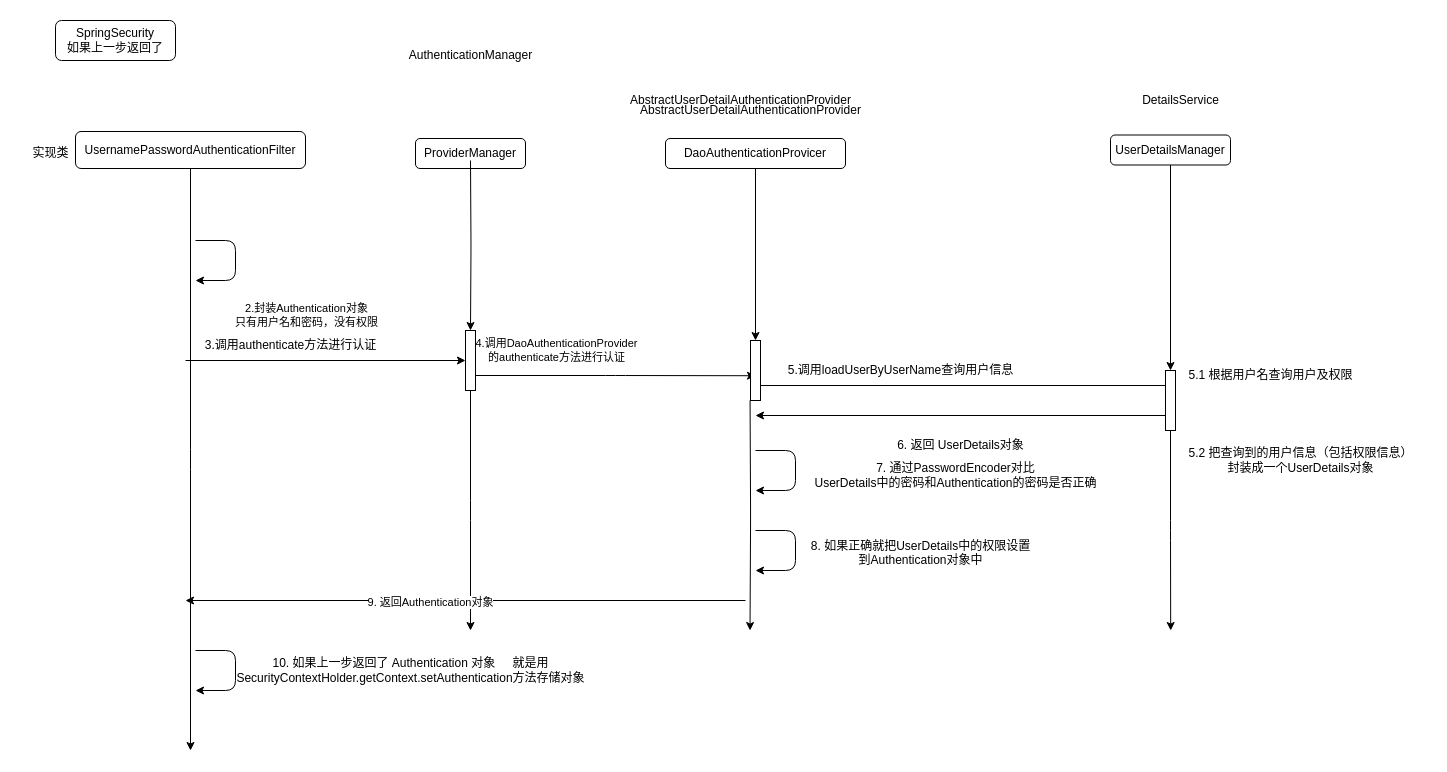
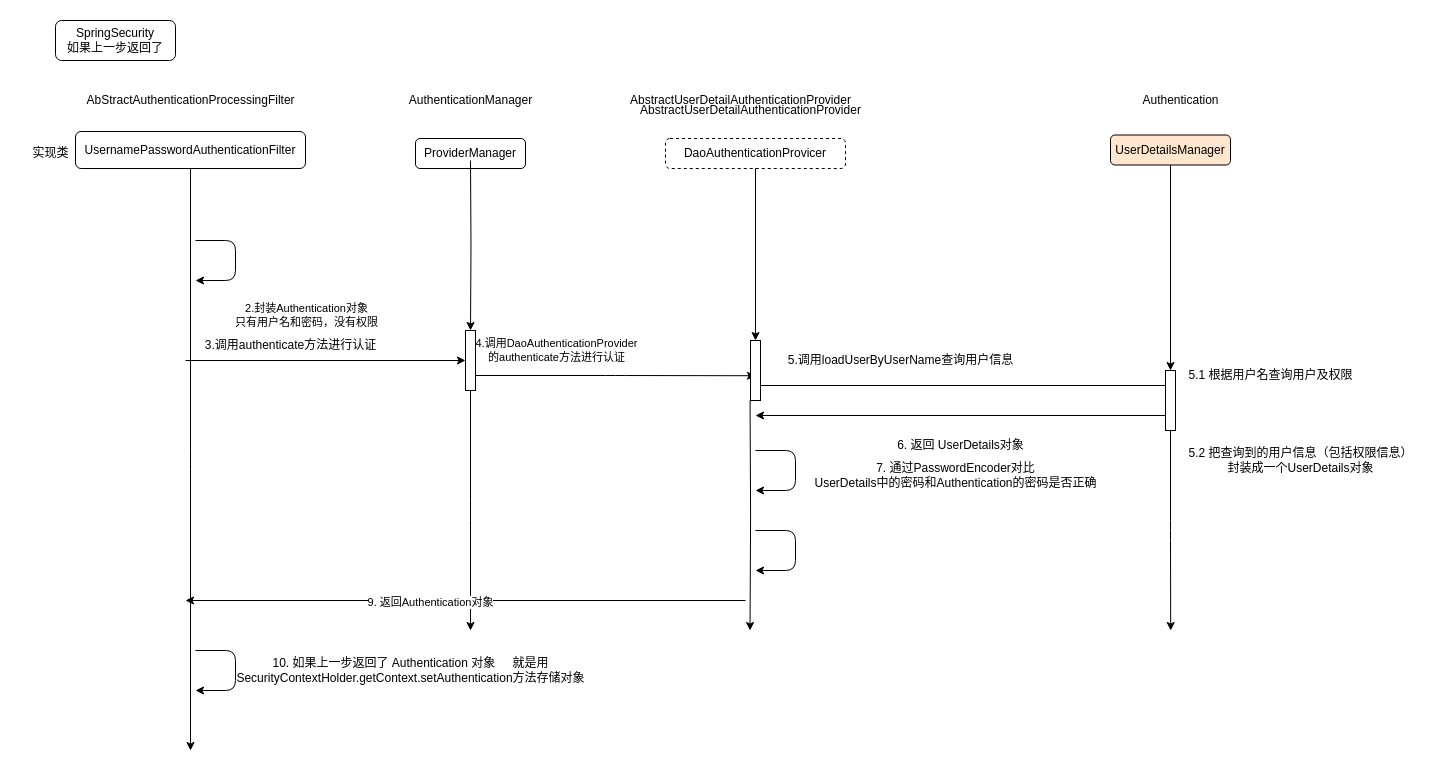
  <mxCell id="0" />
  <mxCell id="1" parent="0" />
  <mxCell id="2" value="SpringSecurity&lt;div&gt;如果上一步返回了&lt;/div&gt;" style="rounded=1;whiteSpace=wrap;html=1;fontSize=12;glass=0;strokeWidth=1;shadow=0;" parent="1" vertex="1"><mxGeometry x="55" y="20" width="120" height="40" as="geometry" /></mxCell>
+ <mxCell id="3" value="AbStractAuthenticationProcessingFilter" style="text;html=1;align=center;verticalAlign=middle;resizable=0;points=[];autosize=1;strokeColor=none;fillColor=none;rounded=1;" vertex="1" parent="1"><mxGeometry x="75" y="85" width="230" height="30" as="geometry" /></mxCell>
  <mxCell id="4" value="实现类" style="text;html=1;align=center;verticalAlign=middle;resizable=0;points=[];autosize=1;strokeColor=none;fillColor=none;rounded=1;" vertex="1" parent="1"><mxGeometry x="20" y="138" width="60" height="30" as="geometry" /></mxCell>
  <mxCell id="5" value="" style="edgeStyle=orthogonalEdgeStyle;rounded=1;orthogonalLoop=1;jettySize=auto;html=1;" edge="1" parent="1" source="7"><mxGeometry relative="1" as="geometry"><mxPoint x="190" y="750" as="targetPoint" /></mxGeometry></mxCell>
  <mxCell id="6" value="2.封装Authentication对象&lt;div&gt;只有用户名和密码，没有权限&lt;/div&gt;" style="edgeLabel;html=1;align=center;verticalAlign=middle;resizable=0;points=[];rounded=1;" vertex="1" connectable="0" parent="5"><mxGeometry x="-0.513" y="1" relative="1" as="geometry"><mxPoint x="114" y="4" as="offset" /></mxGeometry></mxCell>
  <mxCell id="7" value="UsernamePasswordAuthenticationFilter" style="whiteSpace=wrap;html=1;rounded=1;" vertex="1" parent="1"><mxGeometry x="75" y="131" width="230" height="37" as="geometry" /></mxCell>
- <mxCell id="8" value="AuthenticationManager" style="text;html=1;align=center;verticalAlign=middle;resizable=0;points=[];autosize=1;strokeColor=none;fillColor=none;rounded=1;" vertex="1" parent="1"><mxGeometry x="395" y="40" width="150" height="30" as="geometry" /></mxCell>
+ <mxCell id="8" value="AuthenticationManager" style="text;html=1;align=center;verticalAlign=middle;resizable=0;points=[];autosize=1;strokeColor=none;fillColor=none;rounded=1;" vertex="1" parent="1"><mxGeometry x="395" y="85" width="150" height="30" as="geometry" /></mxCell>
  <mxCell id="9" style="edgeStyle=orthogonalEdgeStyle;rounded=1;orthogonalLoop=1;jettySize=auto;html=1;" edge="1" parent="1" source="16"><mxGeometry relative="1" as="geometry"><mxPoint x="470" y="630" as="targetPoint" /><mxPoint x="470" y="160" as="sourcePoint" /></mxGeometry></mxCell>
  <mxCell id="10" value="ProviderManager" style="whiteSpace=wrap;html=1;rounded=1;" vertex="1" parent="1"><mxGeometry x="415" y="138" width="110" height="30" as="geometry" /></mxCell>
  <mxCell id="11" value="" style="endArrow=classic;html=1;rounded=1;" edge="1" parent="1"><mxGeometry width="50" height="50" relative="1" as="geometry"><mxPoint x="195" y="240" as="sourcePoint" /><mxPoint x="195" y="280" as="targetPoint" /><Array as="points"><mxPoint x="235" y="240" /><mxPoint x="235" y="280" /></Array></mxGeometry></mxCell>
  <mxCell id="12" value="" style="endArrow=classic;html=1;rounded=1;entryX=0;entryY=0.5;entryDx=0;entryDy=0;" edge="1" parent="1" target="16"><mxGeometry width="50" height="50" relative="1" as="geometry"><mxPoint x="185" y="360" as="sourcePoint" /><mxPoint x="625.667" y="360" as="targetPoint" /></mxGeometry></mxCell>
  <mxCell id="13" value="" style="edgeStyle=orthogonalEdgeStyle;rounded=1;orthogonalLoop=1;jettySize=auto;html=1;" edge="1" parent="1" target="16"><mxGeometry relative="1" as="geometry"><mxPoint x="470" y="512.667" as="targetPoint" /><mxPoint x="470" y="160" as="sourcePoint" /></mxGeometry></mxCell>
  <mxCell id="14" value="4.调用DaoAuthenticationProvider&lt;div&gt;的authenticate方法进行认证&lt;/div&gt;" style="edgeLabel;html=1;align=center;verticalAlign=middle;resizable=0;points=[];rounded=1;" vertex="1" connectable="0" parent="13"><mxGeometry x="-0.438" y="1" relative="1" as="geometry"><mxPoint x="84" y="142" as="offset" /></mxGeometry></mxCell>
  <mxCell id="15" style="edgeStyle=orthogonalEdgeStyle;rounded=1;orthogonalLoop=1;jettySize=auto;html=1;exitX=1;exitY=0.75;exitDx=0;exitDy=0;" edge="1" parent="1" source="16"><mxGeometry relative="1" as="geometry"><mxPoint x="755" y="375.238" as="targetPoint" /></mxGeometry></mxCell>
  <mxCell id="16" value="" style="rounded=0;whiteSpace=wrap;html=1;" vertex="1" parent="1"><mxGeometry x="465" y="330" width="10" height="60" as="geometry" /></mxCell>
  <mxCell id="17" value="3.调用authenticate方法进行认证" style="text;html=1;align=center;verticalAlign=middle;resizable=0;points=[];autosize=1;strokeColor=none;fillColor=none;" vertex="1" parent="1"><mxGeometry x="195" y="330" width="190" height="30" as="geometry" /></mxCell>
  <mxCell id="18" value="AbstractUserDetailAuthenticationProvider" style="text;html=1;align=center;verticalAlign=middle;resizable=0;points=[];autosize=1;strokeColor=none;fillColor=none;" vertex="1" parent="1"><mxGeometry x="620" y="85" width="240" height="30" as="geometry" /></mxCell>
  <mxCell id="19" style="edgeStyle=orthogonalEdgeStyle;rounded=1;orthogonalLoop=1;jettySize=auto;html=1;" edge="1" parent="1"><mxGeometry relative="1" as="geometry"><mxPoint x="749.52" y="630" as="targetPoint" /><mxPoint x="749.568" y="400" as="sourcePoint" /></mxGeometry></mxCell>
- <mxCell id="20" value="DaoAuthenticationProvicer" style="whiteSpace=wrap;html=1;rounded=1;" vertex="1" parent="1"><mxGeometry x="665" y="138" width="180" height="30" as="geometry" /></mxCell>
+ <mxCell id="20" value="DaoAuthenticationProvicer" style="whiteSpace=wrap;html=1;rounded=1;dashed=1;" vertex="1" parent="1"><mxGeometry x="665" y="138" width="180" height="30" as="geometry" /></mxCell>
  <mxCell id="21" value="" style="edgeStyle=orthogonalEdgeStyle;rounded=1;orthogonalLoop=1;jettySize=auto;html=1;" edge="1" parent="1" source="20" target="23"><mxGeometry relative="1" as="geometry"><mxPoint x="755" y="690.635" as="targetPoint" /><mxPoint x="755" y="168" as="sourcePoint" /></mxGeometry></mxCell>
  <mxCell id="22" style="edgeStyle=orthogonalEdgeStyle;rounded=1;orthogonalLoop=1;jettySize=auto;html=1;exitX=1;exitY=0.75;exitDx=0;exitDy=0;" edge="1" parent="1" source="23"><mxGeometry relative="1" as="geometry"><mxPoint x="1175" y="385" as="targetPoint" /></mxGeometry></mxCell>
  <mxCell id="23" value="" style="rounded=0;whiteSpace=wrap;html=1;" vertex="1" parent="1"><mxGeometry x="750" y="340" width="10" height="60" as="geometry" /></mxCell>
- <mxCell id="24" value="5.调用loadUserByUserName查询用户信息" style="text;html=1;align=center;verticalAlign=middle;resizable=0;points=[];autosize=1;strokeColor=none;fillColor=none;" vertex="1" parent="1"><mxGeometry x="775" y="355" width="250" height="30" as="geometry" /></mxCell>
- <mxCell id="25" value="DetailsService" style="text;html=1;align=center;verticalAlign=middle;resizable=0;points=[];autosize=1;strokeColor=none;fillColor=none;" vertex="1" parent="1"><mxGeometry x="1130" y="85" width="100" height="30" as="geometry" /></mxCell>
+ <mxCell id="24" value="5.调用loadUserByUserName查询用户信息" style="text;html=1;align=center;verticalAlign=middle;resizable=0;points=[];autosize=1;strokeColor=none;fillColor=none;" vertex="1" parent="1"><mxGeometry x="775" y="345" width="250" height="30" as="geometry" /></mxCell>
+ <mxCell id="25" value="Authentication" style="text;html=1;align=center;verticalAlign=middle;resizable=0;points=[];autosize=1;strokeColor=none;fillColor=none;" vertex="1" parent="1"><mxGeometry x="1130" y="85" width="100" height="30" as="geometry" /></mxCell>
  <mxCell id="26" style="edgeStyle=orthogonalEdgeStyle;rounded=1;orthogonalLoop=1;jettySize=auto;html=1;exitX=0.5;exitY=1;exitDx=0;exitDy=0;" edge="1" parent="1" source="31"><mxGeometry relative="1" as="geometry"><mxPoint x="1170.19" y="630" as="targetPoint" /></mxGeometry></mxCell>
- <mxCell id="27" value="UserDetailsManager" style="whiteSpace=wrap;html=1;rounded=1;" vertex="1" parent="1"><mxGeometry x="1110" y="134.5" width="120" height="30" as="geometry" /></mxCell>
+ <mxCell id="27" value="UserDetailsManager" style="whiteSpace=wrap;html=1;rounded=1;fillColor=#ffe6cc;" vertex="1" parent="1"><mxGeometry x="1110" y="134.5" width="120" height="30" as="geometry" /></mxCell>
  <mxCell id="28" value="AbstractUserDetailAuthenticationProvider" style="text;html=1;align=center;verticalAlign=middle;resizable=0;points=[];autosize=1;strokeColor=none;fillColor=none;" vertex="1" parent="1"><mxGeometry x="630" y="95" width="240" height="30" as="geometry" /></mxCell>
  <mxCell id="29" value="" style="edgeStyle=orthogonalEdgeStyle;rounded=1;orthogonalLoop=1;jettySize=auto;html=1;exitX=0.5;exitY=1;exitDx=0;exitDy=0;" edge="1" parent="1" source="27" target="31"><mxGeometry relative="1" as="geometry"><mxPoint x="1170.19" y="630" as="targetPoint" /><mxPoint x="1170" y="165" as="sourcePoint" /></mxGeometry></mxCell>
  <mxCell id="30" style="edgeStyle=orthogonalEdgeStyle;rounded=1;orthogonalLoop=1;jettySize=auto;html=1;exitX=0;exitY=0.75;exitDx=0;exitDy=0;" edge="1" parent="1" source="31"><mxGeometry relative="1" as="geometry"><mxPoint x="755" y="415" as="targetPoint" /></mxGeometry></mxCell>
  <mxCell id="31" value="" style="rounded=0;whiteSpace=wrap;html=1;" vertex="1" parent="1"><mxGeometry x="1165" y="370" width="10" height="60" as="geometry" /></mxCell>
  <mxCell id="32" value="5.1 根据用户名查询用户及权限" style="text;html=1;align=center;verticalAlign=middle;resizable=0;points=[];autosize=1;strokeColor=none;fillColor=none;" vertex="1" parent="1"><mxGeometry x="1175" y="360" width="190" height="30" as="geometry" /></mxCell>
  <mxCell id="33" value="5.2 把查询到的用户信息（包括权限信息）&lt;div&gt;封装成一个UserDetails对象&lt;/div&gt;" style="text;html=1;align=center;verticalAlign=middle;resizable=0;points=[];autosize=1;strokeColor=none;fillColor=none;" vertex="1" parent="1"><mxGeometry x="1175" y="440" width="250" height="40" as="geometry" /></mxCell>
  <mxCell id="34" value="6. 返回 UserDetails对象" style="text;html=1;align=center;verticalAlign=middle;resizable=0;points=[];autosize=1;strokeColor=none;fillColor=none;" vertex="1" parent="1"><mxGeometry x="885" y="430" width="150" height="30" as="geometry" /></mxCell>
  <mxCell id="35" value="" style="endArrow=classic;html=1;rounded=1;" edge="1" parent="1"><mxGeometry width="50" height="50" relative="1" as="geometry"><mxPoint x="755" y="450" as="sourcePoint" /><mxPoint x="755" y="490" as="targetPoint" /><Array as="points"><mxPoint x="795" y="450" /><mxPoint x="795" y="490" /></Array></mxGeometry></mxCell>
  <mxCell id="36" value="7. 通过PasswordEncoder对比&lt;div&gt;UserDetails中的密码和Authentication的密码是否正确&lt;/div&gt;" style="text;html=1;align=center;verticalAlign=middle;resizable=0;points=[];autosize=1;strokeColor=none;fillColor=none;" vertex="1" parent="1"><mxGeometry x="800" y="455" width="310" height="40" as="geometry" /></mxCell>
  <mxCell id="37" value="" style="endArrow=classic;html=1;rounded=1;" edge="1" parent="1"><mxGeometry width="50" height="50" relative="1" as="geometry"><mxPoint x="755" y="530" as="sourcePoint" /><mxPoint x="755" y="570" as="targetPoint" /><Array as="points"><mxPoint x="795" y="530" /><mxPoint x="795" y="570" /></Array></mxGeometry></mxCell>
- <mxCell id="38" value="8. 如果正确就把UserDetails中的权限设置&lt;br&gt;到Authentication对象中&lt;div&gt;&lt;br&gt;&lt;/div&gt;" style="text;html=1;align=center;verticalAlign=middle;resizable=0;points=[];autosize=1;strokeColor=none;fillColor=none;" vertex="1" parent="1"><mxGeometry x="800" y="530" width="240" height="60" as="geometry" /></mxCell>
  <mxCell id="39" value="" style="endArrow=classic;html=1;rounded=1;" edge="1" parent="1"><mxGeometry width="50" height="50" relative="1" as="geometry"><mxPoint x="745" y="600" as="sourcePoint" /><mxPoint x="185" y="600" as="targetPoint" /></mxGeometry></mxCell>
  <mxCell id="40" value="9. 返回Authentication对象" style="edgeLabel;html=1;align=center;verticalAlign=middle;resizable=0;points=[];rounded=1;" vertex="1" connectable="0" parent="39"><mxGeometry x="0.128" y="1" relative="1" as="geometry"><mxPoint as="offset" /></mxGeometry></mxCell>
  <mxCell id="41" value="" style="endArrow=classic;html=1;rounded=1;" edge="1" parent="1"><mxGeometry width="50" height="50" relative="1" as="geometry"><mxPoint x="195" y="650" as="sourcePoint" /><mxPoint x="195" y="690" as="targetPoint" /><Array as="points"><mxPoint x="235" y="650" /><mxPoint x="235" y="690" /></Array></mxGeometry></mxCell>
  <mxCell id="42" value="10. 如果上一步返回了 Authentication 对象&lt;span style=&quot;white-space: pre;&quot;&gt;&#09;&lt;/span&gt;就是用&lt;br&gt;SecurityContextHolder.getContext.setAuthentication方法存储对象" style="text;html=1;align=center;verticalAlign=middle;resizable=0;points=[];autosize=1;strokeColor=none;fillColor=none;" vertex="1" parent="1"><mxGeometry x="225" y="650" width="370" height="40" as="geometry" /></mxCell>
